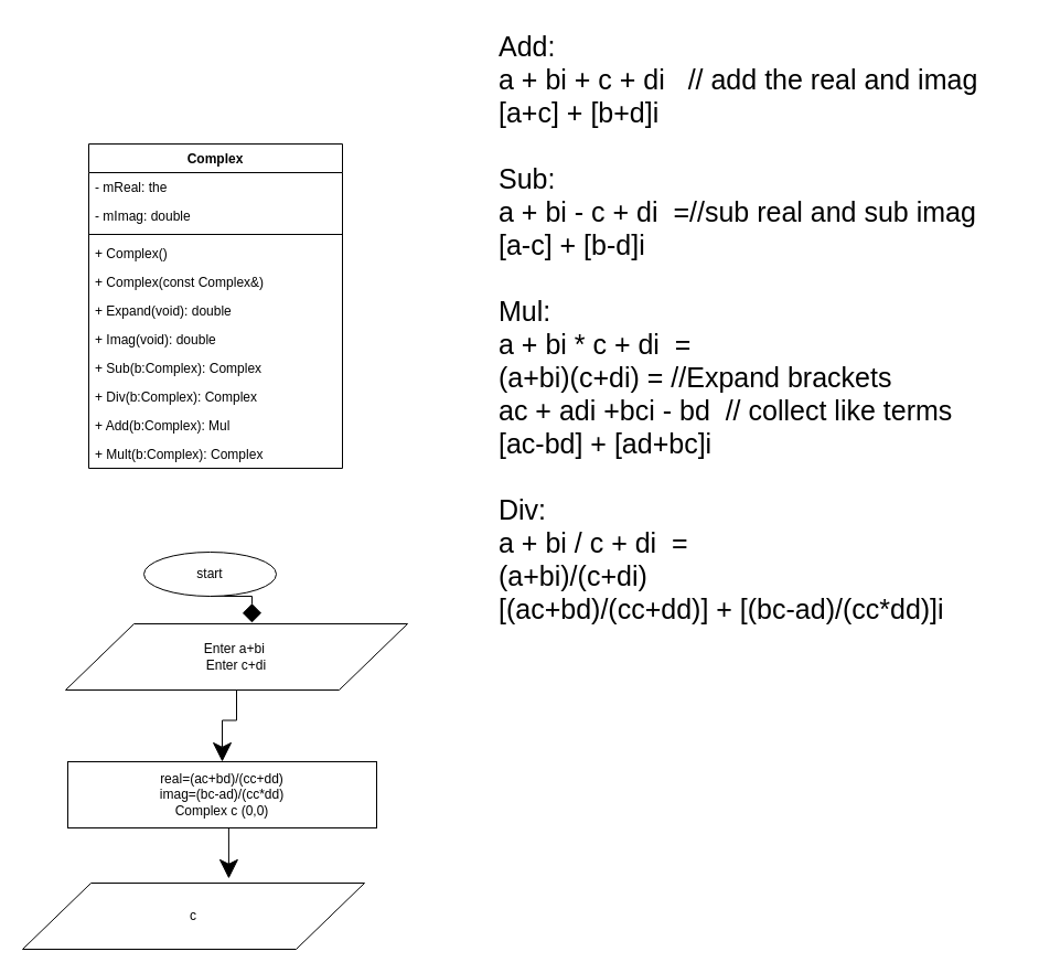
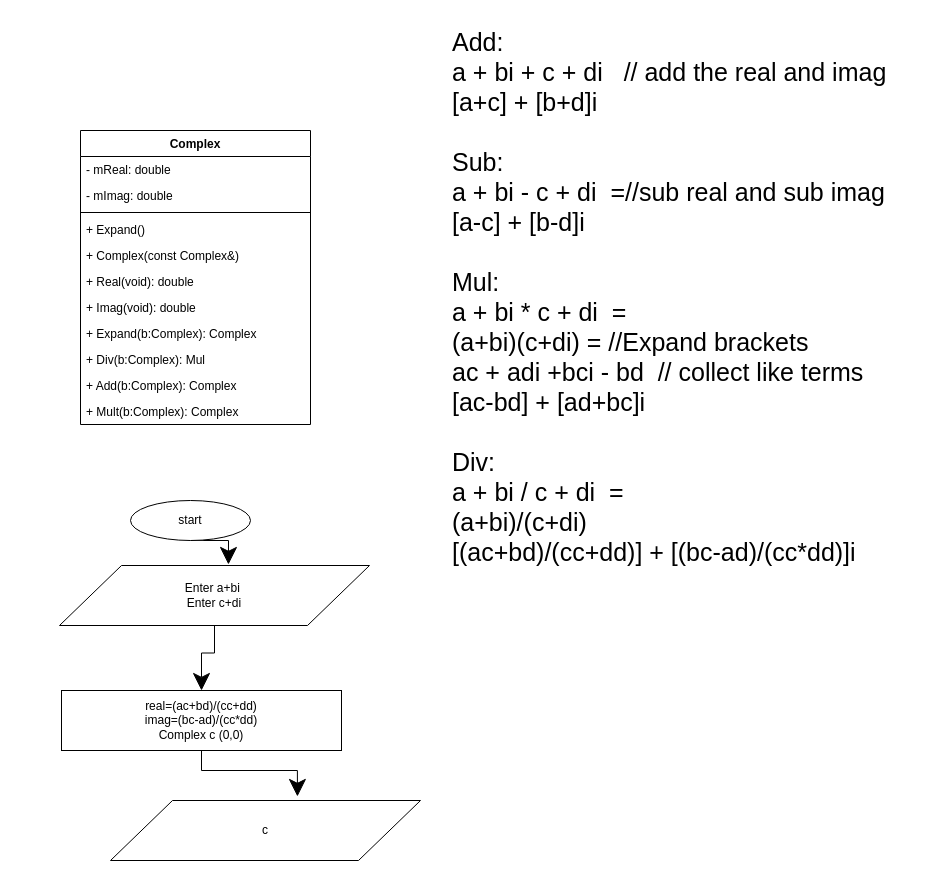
  <mxCell id="0" />
  <mxCell id="1" parent="0" />
  <mxCell id="2" value="Complex" style="swimlane;fontStyle=1;align=center;verticalAlign=top;childLayout=stackLayout;horizontal=1;startSize=26;horizontalStack=0;resizeParent=1;resizeParentMax=0;resizeLast=0;collapsible=1;marginBottom=0;" parent="1" vertex="1"><mxGeometry x="80" y="130" width="230" height="294" as="geometry" /></mxCell>
- <mxCell id="3" value="- mReal: the" style="text;strokeColor=none;fillColor=none;align=left;verticalAlign=top;spacingLeft=4;spacingRight=4;overflow=hidden;rotatable=0;points=[[0,0.5],[1,0.5]];portConstraint=eastwest;" parent="2" vertex="1"><mxGeometry y="26" width="230" height="26" as="geometry" /></mxCell>
+ <mxCell id="3" value="- mReal: double" style="text;strokeColor=none;fillColor=none;align=left;verticalAlign=top;spacingLeft=4;spacingRight=4;overflow=hidden;rotatable=0;points=[[0,0.5],[1,0.5]];portConstraint=eastwest;" parent="2" vertex="1"><mxGeometry y="26" width="230" height="26" as="geometry" /></mxCell>
  <mxCell id="4" value="- mImag: double" style="text;strokeColor=none;fillColor=none;align=left;verticalAlign=top;spacingLeft=4;spacingRight=4;overflow=hidden;rotatable=0;points=[[0,0.5],[1,0.5]];portConstraint=eastwest;" parent="2" vertex="1"><mxGeometry y="52" width="230" height="26" as="geometry" /></mxCell>
  <mxCell id="5" value="" style="line;strokeWidth=1;fillColor=none;align=left;verticalAlign=middle;spacingTop=-1;spacingLeft=3;spacingRight=3;rotatable=0;labelPosition=right;points=[];portConstraint=eastwest;" parent="2" vertex="1"><mxGeometry y="78" width="230" height="8" as="geometry" /></mxCell>
- <mxCell id="6" value="+ Complex()" style="text;strokeColor=none;fillColor=none;align=left;verticalAlign=top;spacingLeft=4;spacingRight=4;overflow=hidden;rotatable=0;points=[[0,0.5],[1,0.5]];portConstraint=eastwest;" parent="2" vertex="1"><mxGeometry y="86" width="230" height="26" as="geometry" /></mxCell>
+ <mxCell id="6" value="+ Expand()" style="text;strokeColor=none;fillColor=none;align=left;verticalAlign=top;spacingLeft=4;spacingRight=4;overflow=hidden;rotatable=0;points=[[0,0.5],[1,0.5]];portConstraint=eastwest;" parent="2" vertex="1"><mxGeometry y="86" width="230" height="26" as="geometry" /></mxCell>
  <mxCell id="7" value="+ Complex(const Complex&amp;)" style="text;strokeColor=none;fillColor=none;align=left;verticalAlign=top;spacingLeft=4;spacingRight=4;overflow=hidden;rotatable=0;points=[[0,0.5],[1,0.5]];portConstraint=eastwest;" parent="2" vertex="1"><mxGeometry y="112" width="230" height="26" as="geometry" /></mxCell>
- <mxCell id="8" value="+ Expand(void): double" style="text;strokeColor=none;fillColor=none;align=left;verticalAlign=top;spacingLeft=4;spacingRight=4;overflow=hidden;rotatable=0;points=[[0,0.5],[1,0.5]];portConstraint=eastwest;" parent="2" vertex="1"><mxGeometry y="138" width="230" height="26" as="geometry" /></mxCell>
+ <mxCell id="8" value="+ Real(void): double" style="text;strokeColor=none;fillColor=none;align=left;verticalAlign=top;spacingLeft=4;spacingRight=4;overflow=hidden;rotatable=0;points=[[0,0.5],[1,0.5]];portConstraint=eastwest;" parent="2" vertex="1"><mxGeometry y="138" width="230" height="26" as="geometry" /></mxCell>
  <mxCell id="9" value="+ Imag(void): double" style="text;strokeColor=none;fillColor=none;align=left;verticalAlign=top;spacingLeft=4;spacingRight=4;overflow=hidden;rotatable=0;points=[[0,0.5],[1,0.5]];portConstraint=eastwest;" parent="2" vertex="1"><mxGeometry y="164" width="230" height="26" as="geometry" /></mxCell>
- <mxCell id="10" value="+ Sub(b:Complex): Complex" style="text;strokeColor=none;fillColor=none;align=left;verticalAlign=top;spacingLeft=4;spacingRight=4;overflow=hidden;rotatable=0;points=[[0,0.5],[1,0.5]];portConstraint=eastwest;" parent="2" vertex="1"><mxGeometry y="190" width="230" height="26" as="geometry" /></mxCell>
- <mxCell id="11" value="+ Div(b:Complex): Complex" style="text;strokeColor=none;fillColor=none;align=left;verticalAlign=top;spacingLeft=4;spacingRight=4;overflow=hidden;rotatable=0;points=[[0,0.5],[1,0.5]];portConstraint=eastwest;" parent="2" vertex="1"><mxGeometry y="216" width="230" height="26" as="geometry" /></mxCell>
- <mxCell id="12" value="+ Add(b:Complex): Mul" style="text;strokeColor=none;fillColor=none;align=left;verticalAlign=top;spacingLeft=4;spacingRight=4;overflow=hidden;rotatable=0;points=[[0,0.5],[1,0.5]];portConstraint=eastwest;" parent="2" vertex="1"><mxGeometry y="242" width="230" height="26" as="geometry" /></mxCell>
+ <mxCell id="10" value="+ Expand(b:Complex): Complex" style="text;strokeColor=none;fillColor=none;align=left;verticalAlign=top;spacingLeft=4;spacingRight=4;overflow=hidden;rotatable=0;points=[[0,0.5],[1,0.5]];portConstraint=eastwest;" parent="2" vertex="1"><mxGeometry y="190" width="230" height="26" as="geometry" /></mxCell>
+ <mxCell id="11" value="+ Div(b:Complex): Mul" style="text;strokeColor=none;fillColor=none;align=left;verticalAlign=top;spacingLeft=4;spacingRight=4;overflow=hidden;rotatable=0;points=[[0,0.5],[1,0.5]];portConstraint=eastwest;" parent="2" vertex="1"><mxGeometry y="216" width="230" height="26" as="geometry" /></mxCell>
+ <mxCell id="12" value="+ Add(b:Complex): Complex" style="text;strokeColor=none;fillColor=none;align=left;verticalAlign=top;spacingLeft=4;spacingRight=4;overflow=hidden;rotatable=0;points=[[0,0.5],[1,0.5]];portConstraint=eastwest;" parent="2" vertex="1"><mxGeometry y="242" width="230" height="26" as="geometry" /></mxCell>
  <mxCell id="13" value="+ Mult(b:Complex): Complex" style="text;strokeColor=none;fillColor=none;align=left;verticalAlign=top;spacingLeft=4;spacingRight=4;overflow=hidden;rotatable=0;points=[[0,0.5],[1,0.5]];portConstraint=eastwest;" parent="2" vertex="1"><mxGeometry y="268" width="230" height="26" as="geometry" /></mxCell>
  <mxCell id="14" value="&lt;font style=&quot;font-size: 25px&quot;&gt;&lt;font style=&quot;font-size: 25px&quot;&gt;Add:&lt;br&gt;a + bi + c + di&amp;nbsp; &amp;nbsp;// add the real and imag&lt;br&gt;[a+c] + [b+d]i&lt;br&gt;&lt;br&gt;Sub:&lt;br&gt;&lt;/font&gt;&lt;div&gt;&lt;font style=&quot;font-size: 25px&quot;&gt;a + bi - c + di&amp;nbsp; =//sub real and sub imag&lt;/font&gt;&lt;/div&gt;&lt;div&gt;&lt;font style=&quot;font-size: 25px&quot;&gt;[a-c] + [b-d]i&lt;/font&gt;&lt;/div&gt;&lt;div&gt;&lt;font style=&quot;font-size: 25px&quot;&gt;&lt;br&gt;&lt;/font&gt;&lt;/div&gt;&lt;font style=&quot;font-size: 25px&quot;&gt;Mul:&lt;br&gt;&lt;/font&gt;&lt;div&gt;&lt;font style=&quot;font-size: 25px&quot;&gt;a + bi * c + di&amp;nbsp; =&lt;/font&gt;&lt;/div&gt;&lt;div&gt;&lt;font style=&quot;font-size: 25px&quot;&gt;(a+bi)(c+di) = //Expand brackets&lt;/font&gt;&lt;/div&gt;&lt;div&gt;&lt;font style=&quot;font-size: 25px&quot;&gt;ac + adi +bci - bd&amp;nbsp; // collect like terms&lt;/font&gt;&lt;/div&gt;&lt;div&gt;&lt;font style=&quot;font-size: 25px&quot;&gt;[ac-bd] + [ad+bc]i&lt;/font&gt;&lt;/div&gt;&lt;div&gt;&lt;font style=&quot;font-size: 25px&quot;&gt;&lt;br&gt;&lt;/font&gt;&lt;/div&gt;&lt;font style=&quot;font-size: 25px&quot;&gt;Div:&lt;br&gt;&lt;/font&gt;&lt;div&gt;&lt;font style=&quot;font-size: 25px&quot;&gt;a + bi / c + di&amp;nbsp; =&lt;/font&gt;&lt;/div&gt;&lt;div&gt;(a+bi)/(c+di)&lt;/div&gt;&lt;div&gt;[(ac+bd)/(cc+dd)] + [(bc-ad)/(cc*dd)]i&lt;/div&gt;&lt;/font&gt;" style="text;html=1;strokeColor=none;fillColor=none;align=left;verticalAlign=top;whiteSpace=wrap;rounded=0;" vertex="1" parent="1"><mxGeometry x="450" y="20" width="470" height="650" as="geometry" /></mxCell>
- <mxCell id="15" style="edgeStyle=orthogonalEdgeStyle;rounded=0;orthogonalLoop=1;jettySize=auto;html=1;exitX=0.5;exitY=1;exitDx=0;exitDy=0;entryX=0.545;entryY=-0.017;entryDx=0;entryDy=0;entryPerimeter=0;endSize=15;endArrow=diamond;" edge="1" parent="1" source="16" target="18"><mxGeometry relative="1" as="geometry" /></mxCell>
+ <mxCell id="15" style="edgeStyle=orthogonalEdgeStyle;rounded=0;orthogonalLoop=1;jettySize=auto;html=1;exitX=0.5;exitY=1;exitDx=0;exitDy=0;entryX=0.545;entryY=-0.017;entryDx=0;entryDy=0;entryPerimeter=0;endSize=15;" edge="1" parent="1" source="16" target="18"><mxGeometry relative="1" as="geometry" /></mxCell>
  <mxCell id="16" value="start" style="ellipse;whiteSpace=wrap;html=1;align=center;" vertex="1" parent="1"><mxGeometry x="130" y="500" width="120" height="40" as="geometry" /></mxCell>
  <mxCell id="17" style="edgeStyle=orthogonalEdgeStyle;rounded=0;orthogonalLoop=1;jettySize=auto;html=1;exitX=0.5;exitY=1;exitDx=0;exitDy=0;entryX=0.5;entryY=0;entryDx=0;entryDy=0;endSize=15;strokeColor=#000000;" edge="1" parent="1" source="18" target="20"><mxGeometry relative="1" as="geometry" /></mxCell>
  <mxCell id="18" value="Enter a+bi&amp;nbsp;&lt;br&gt;Enter c+di" style="shape=parallelogram;perimeter=parallelogramPerimeter;whiteSpace=wrap;html=1;align=center;" vertex="1" parent="1"><mxGeometry x="59" y="565" width="310" height="60" as="geometry" /></mxCell>
  <mxCell id="19" style="edgeStyle=orthogonalEdgeStyle;rounded=0;orthogonalLoop=1;jettySize=auto;html=1;exitX=0.5;exitY=1;exitDx=0;exitDy=0;entryX=0.603;entryY=-0.067;entryDx=0;entryDy=0;entryPerimeter=0;endSize=15;strokeColor=#000000;" edge="1" parent="1" source="20" target="21"><mxGeometry relative="1" as="geometry" /></mxCell>
  <mxCell id="20" value="real=(ac+bd)/(cc+dd)&lt;br&gt;imag=(bc-ad)/(cc*dd)&lt;br&gt;Complex c (0,0)" style="rounded=0;whiteSpace=wrap;html=1;align=center;" vertex="1" parent="1"><mxGeometry x="61" y="690" width="280" height="60" as="geometry" /></mxCell>
- <mxCell id="21" value="c" style="shape=parallelogram;perimeter=parallelogramPerimeter;whiteSpace=wrap;html=1;align=center;" vertex="1" parent="1"><mxGeometry x="20" y="800" width="310" height="60" as="geometry" /></mxCell>
+ <mxCell id="21" value="c" style="shape=parallelogram;perimeter=parallelogramPerimeter;whiteSpace=wrap;html=1;align=center;" vertex="1" parent="1"><mxGeometry x="110" y="800" width="310" height="60" as="geometry" /></mxCell>
